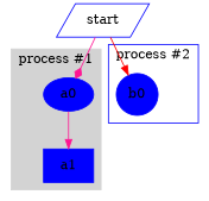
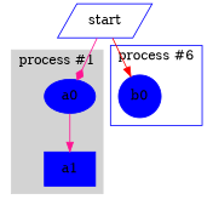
  digraph {
    node [color=blue style=filled]
    edge [color=deeppink arrowhead=normal]
    a0 [shape=ellipse]
    a1 [shape=box]
    b0 [shape=circle]
    start [shape=parallelogram style=""]
    subgraph cluster_1 {
      color=lightgrey
      label="process #1"
      style=filled
      a0
      a1
    }
    subgraph cluster_2 {
      color=blue
-     label="process #2"
+     label="process #6"
      b0
    }
    a0 -> a1
    start -> a0 [arrowhead=diamond]
    start -> b0 [color=red]
  }
